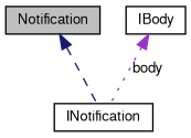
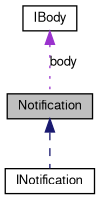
  digraph {
    node [color=black fillcolor=white fontname=FreeSans fontsize=10 shape=record style=filled]
    edge [dir=back fontname=FreeSans fontsize=10 labelfontname=FreeSans labelfontsize=10]
    n1 [fillcolor=grey75 fontcolor=black height=0.2 label=Notification width=0.4]
    n2 [height=0.2 label=INotification width=0.4]
    n3 [height=0.2 label=IBody width=0.4]
    n1 -> n2 [color=midnightblue style=dashed]
-   n3 -> n2 [color=darkorchid3 label=body style=dotted]
+   n3 -> n1 [color=darkorchid3 label=body style=dotted]
  }
